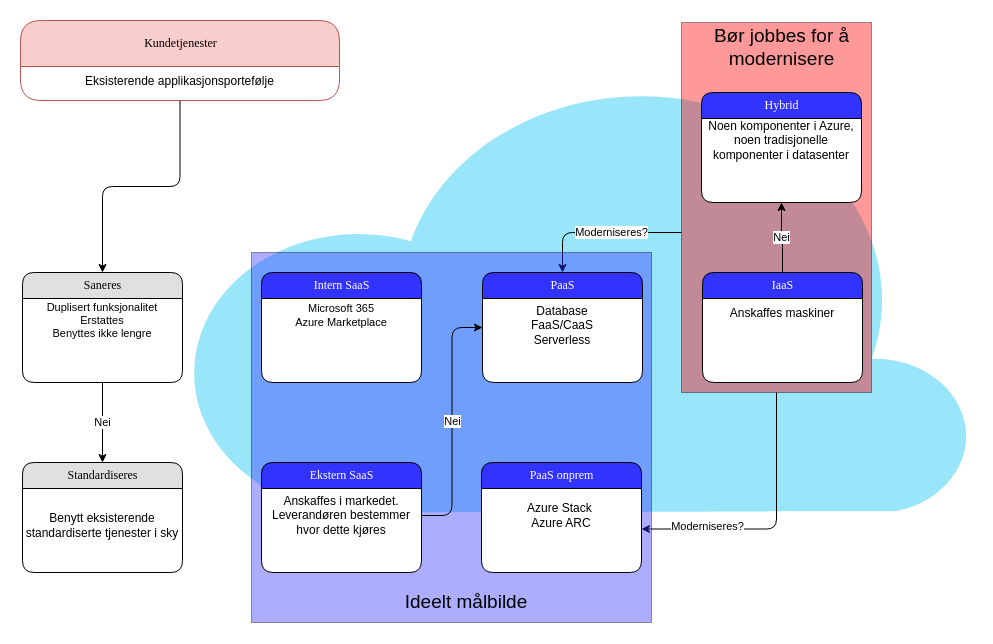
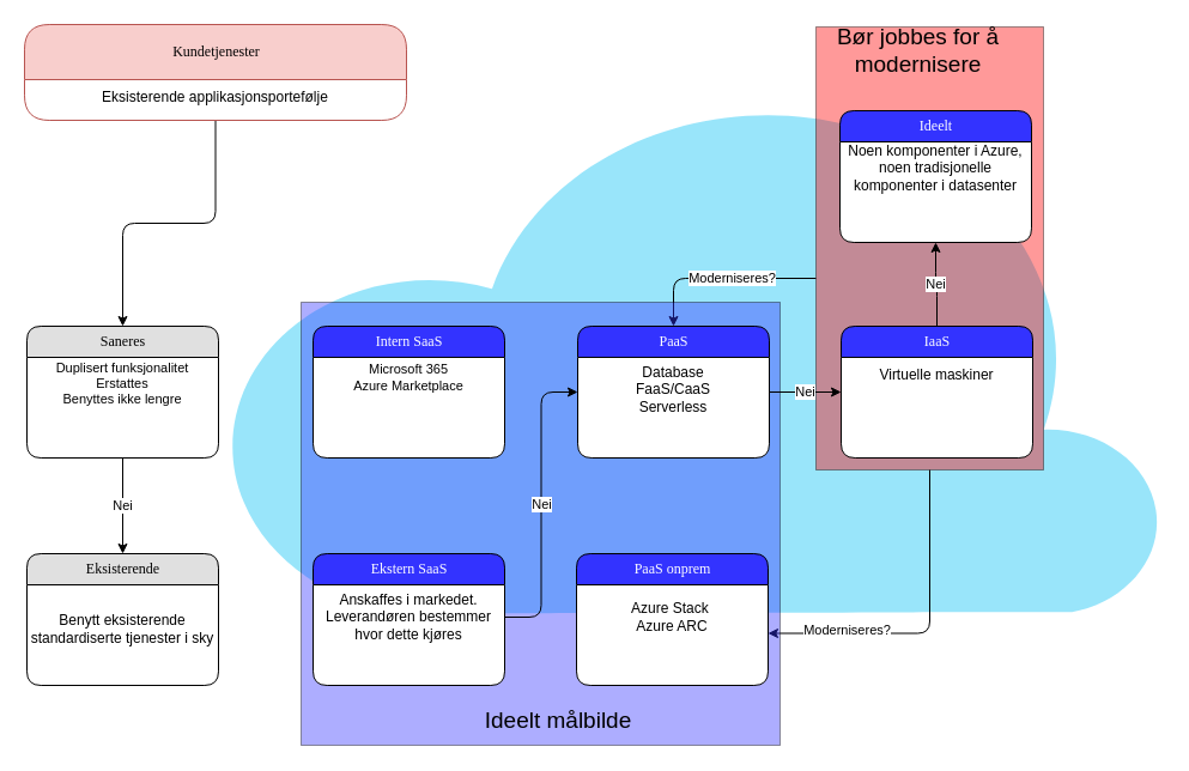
  <mxCell id="0" />
  <mxCell id="1" parent="0" />
  <mxCell id="2" value="" style="verticalLabelPosition=bottom;html=1;verticalAlign=top;align=center;strokeColor=none;fillColor=#00BEF2;shape=mxgraph.azure.cloud;gradientColor=none;opacity=40;" vertex="1" parent="1"><mxGeometry x="182" y="72" width="789" height="440" as="geometry" /></mxCell>
  <mxCell id="3" value="&lt;font style=&quot;font-size: 11px;&quot;&gt;Moderniseres?&lt;/font&gt;" style="edgeStyle=orthogonalEdgeStyle;shape=connector;rounded=1;orthogonalLoop=1;jettySize=auto;html=1;entryX=0.5;entryY=0;entryDx=0;entryDy=0;labelBackgroundColor=default;fontFamily=Helvetica;fontSize=11;fontColor=#000000;endArrow=classic;strokeColor=default;" edge="1" parent="1" source="5" target="20"><mxGeometry x="-0.119" relative="1" as="geometry"><Array as="points"><mxPoint x="562" y="232" /></Array><mxPoint as="offset" /></mxGeometry></mxCell>
  <mxCell id="4" value="Moderniseres?" style="edgeStyle=orthogonalEdgeStyle;shape=connector;rounded=1;orthogonalLoop=1;jettySize=auto;html=1;entryX=1;entryY=0.75;entryDx=0;entryDy=0;labelBackgroundColor=default;fontFamily=Helvetica;fontSize=11;fontColor=#000000;endArrow=classic;strokeColor=default;exitX=0.5;exitY=1;exitDx=0;exitDy=0;" edge="1" parent="1" source="5" target="31"><mxGeometry x="0.516" y="-3" relative="1" as="geometry"><mxPoint as="offset" /></mxGeometry></mxCell>
  <mxCell id="5" value="" style="rounded=0;whiteSpace=wrap;html=1;labelBackgroundColor=none;fontFamily=Helvetica;fontSize=19;fontColor=#000000;fillColor=#FF0000;gradientColor=none;opacity=40;" vertex="1" parent="1"><mxGeometry x="681" y="22" width="190" height="370" as="geometry" /></mxCell>
  <mxCell id="6" value="" style="rounded=0;whiteSpace=wrap;html=1;labelBackgroundColor=none;fontFamily=Helvetica;fontSize=11;fontColor=#000000;fillColor=#3333FF;gradientColor=none;opacity=40;" vertex="1" parent="1"><mxGeometry x="251" y="252" width="400" height="370" as="geometry" /></mxCell>
  <mxCell id="7" style="edgeStyle=orthogonalEdgeStyle;shape=connector;rounded=1;orthogonalLoop=1;jettySize=auto;html=1;entryX=0.5;entryY=0;entryDx=0;entryDy=0;labelBackgroundColor=default;fontFamily=Helvetica;fontSize=11;fontColor=#FFFFFF;endArrow=classic;strokeColor=default;" edge="1" parent="1" source="8" target="11"><mxGeometry relative="1" as="geometry" /></mxCell>
  <mxCell id="8" value="Kundetjenester" style="swimlane;html=1;fontStyle=0;childLayout=stackLayout;horizontal=1;startSize=46;fillColor=#f8cecc;horizontalStack=0;resizeParent=1;resizeLast=0;collapsible=1;marginBottom=0;swimlaneFillColor=#ffffff;align=center;rounded=1;shadow=0;comic=0;labelBackgroundColor=none;strokeWidth=1;fontFamily=Verdana;fontSize=12;strokeColor=#b85450;" parent="1" vertex="1"><mxGeometry x="20" y="20" width="319" height="80" as="geometry"><mxRectangle x="129" y="74" width="170" height="46" as="alternateBounds" /></mxGeometry></mxCell>
  <mxCell id="9" value="Eksisterende applikasjonsportefølje" style="text;html=1;strokeColor=none;fillColor=none;align=center;verticalAlign=middle;whiteSpace=wrap;rounded=0;" vertex="1" parent="8"><mxGeometry y="46" width="319" height="30" as="geometry" /></mxCell>
  <mxCell id="10" value="Nei" style="edgeStyle=orthogonalEdgeStyle;shape=connector;rounded=1;orthogonalLoop=1;jettySize=auto;html=1;entryX=0.5;entryY=0;entryDx=0;entryDy=0;labelBackgroundColor=default;fontFamily=Helvetica;fontSize=11;fontColor=default;endArrow=classic;strokeColor=default;" edge="1" parent="1" source="11" target="13"><mxGeometry relative="1" as="geometry" /></mxCell>
  <mxCell id="11" value="Saneres" style="swimlane;html=1;fontStyle=0;childLayout=stackLayout;horizontal=1;startSize=26;fillColor=#e0e0e0;horizontalStack=0;resizeParent=1;resizeLast=0;collapsible=1;marginBottom=0;swimlaneFillColor=#ffffff;align=center;rounded=1;shadow=0;comic=0;labelBackgroundColor=none;strokeWidth=1;fontFamily=Verdana;fontSize=12" parent="1" vertex="1"><mxGeometry x="22" y="272" width="160" height="110" as="geometry" /></mxCell>
  <mxCell id="12" value="Duplisert funksjonalitet&lt;br&gt;Erstattes&lt;br&gt;Benyttes ikke lengre" style="text;html=1;strokeColor=none;fillColor=none;align=center;verticalAlign=middle;whiteSpace=wrap;rounded=0;fontFamily=Helvetica;fontSize=11;fontColor=default;opacity=40;" vertex="1" parent="11"><mxGeometry y="26" width="160" height="44" as="geometry" /></mxCell>
- <mxCell id="13" value="Standardiseres" style="swimlane;html=1;fontStyle=0;childLayout=stackLayout;horizontal=1;startSize=26;fillColor=#e0e0e0;horizontalStack=0;resizeParent=1;resizeLast=0;collapsible=1;marginBottom=0;swimlaneFillColor=#ffffff;align=center;rounded=1;shadow=0;comic=0;labelBackgroundColor=none;strokeWidth=1;fontFamily=Verdana;fontSize=12" parent="1" vertex="1"><mxGeometry x="22" y="462" width="160" height="110" as="geometry" /></mxCell>
+ <mxCell id="13" value="Eksisterende" style="swimlane;html=1;fontStyle=0;childLayout=stackLayout;horizontal=1;startSize=26;fillColor=#e0e0e0;horizontalStack=0;resizeParent=1;resizeLast=0;collapsible=1;marginBottom=0;swimlaneFillColor=#ffffff;align=center;rounded=1;shadow=0;comic=0;labelBackgroundColor=none;strokeWidth=1;fontFamily=Verdana;fontSize=12" parent="1" vertex="1"><mxGeometry x="22" y="462" width="160" height="110" as="geometry" /></mxCell>
  <mxCell id="14" value="Benytt eksisterende standardiserte tjenester i sky" style="text;html=1;strokeColor=none;fillColor=none;align=center;verticalAlign=middle;whiteSpace=wrap;rounded=0;" vertex="1" parent="13"><mxGeometry y="26" width="160" height="74" as="geometry" /></mxCell>
  <mxCell id="15" value="Intern SaaS" style="swimlane;html=1;fontStyle=0;childLayout=stackLayout;horizontal=1;startSize=26;fillColor=#3333FF;horizontalStack=0;resizeParent=1;resizeLast=0;collapsible=1;marginBottom=0;swimlaneFillColor=#ffffff;align=center;rounded=1;shadow=0;comic=0;labelBackgroundColor=none;strokeWidth=1;fontFamily=Verdana;fontSize=12;fontColor=#FFFFFF;" parent="1" vertex="1"><mxGeometry x="261" y="272" width="160" height="110" as="geometry" /></mxCell>
  <mxCell id="16" value="Microsoft 365&lt;br&gt;Azure Marketplace" style="text;html=1;strokeColor=none;fillColor=none;align=center;verticalAlign=middle;whiteSpace=wrap;rounded=0;fontFamily=Helvetica;fontSize=11;fontColor=default;opacity=40;" vertex="1" parent="15"><mxGeometry y="26" width="160" height="34" as="geometry" /></mxCell>
  <mxCell id="17" value="Ekstern SaaS" style="swimlane;html=1;fontStyle=0;childLayout=stackLayout;horizontal=1;startSize=26;fillColor=#3333FF;horizontalStack=0;resizeParent=1;resizeLast=0;collapsible=1;marginBottom=0;swimlaneFillColor=#ffffff;align=center;rounded=1;shadow=0;comic=0;labelBackgroundColor=none;strokeWidth=1;fontFamily=Verdana;fontSize=12;fontColor=#FFFFFF;" vertex="1" parent="1"><mxGeometry x="261" y="462" width="160" height="110" as="geometry" /></mxCell>
  <mxCell id="18" value="Anskaffes i markedet. Leverandøren bestemmer hvor dette kjøres" style="text;html=1;strokeColor=none;fillColor=none;align=center;verticalAlign=middle;whiteSpace=wrap;rounded=0;" vertex="1" parent="17"><mxGeometry y="26" width="160" height="54" as="geometry" /></mxCell>
+ <mxCell id="19" value="Nei" style="edgeStyle=orthogonalEdgeStyle;rounded=0;orthogonalLoop=1;jettySize=auto;html=1;entryX=0;entryY=0.5;entryDx=0;entryDy=0;" edge="1" parent="1" source="20" target="23"><mxGeometry relative="1" as="geometry" /></mxCell>
  <mxCell id="20" value="PaaS" style="swimlane;html=1;fontStyle=0;childLayout=stackLayout;horizontal=1;startSize=26;fillColor=#3333FF;horizontalStack=0;resizeParent=1;resizeLast=0;collapsible=1;marginBottom=0;swimlaneFillColor=#ffffff;align=center;rounded=1;shadow=0;comic=0;labelBackgroundColor=none;strokeWidth=1;fontFamily=Verdana;fontSize=12;fontColor=#FFFFFF;" vertex="1" parent="1"><mxGeometry x="482" y="272" width="160" height="110" as="geometry" /></mxCell>
  <mxCell id="21" value="Database&lt;br&gt;FaaS/CaaS&lt;br&gt;Serverless" style="text;html=1;strokeColor=none;fillColor=none;align=center;verticalAlign=middle;whiteSpace=wrap;rounded=0;" vertex="1" parent="20"><mxGeometry y="26" width="160" height="54" as="geometry" /></mxCell>
  <mxCell id="22" value="Nei" style="edgeStyle=orthogonalEdgeStyle;shape=connector;rounded=1;orthogonalLoop=1;jettySize=auto;html=1;entryX=0.5;entryY=1;entryDx=0;entryDy=0;labelBackgroundColor=default;fontFamily=Helvetica;fontSize=11;fontColor=default;endArrow=classic;strokeColor=default;" edge="1" parent="1" source="23" target="26"><mxGeometry relative="1" as="geometry" /></mxCell>
  <mxCell id="23" value="IaaS" style="swimlane;html=1;fontStyle=0;childLayout=stackLayout;horizontal=1;startSize=26;fillColor=#3333FF;horizontalStack=0;resizeParent=1;resizeLast=0;collapsible=1;marginBottom=0;swimlaneFillColor=#ffffff;align=center;rounded=1;shadow=0;comic=0;labelBackgroundColor=none;strokeWidth=1;fontFamily=Verdana;fontSize=12;fontColor=#FFFFFF;" vertex="1" parent="1"><mxGeometry x="702" y="272" width="160" height="110" as="geometry" /></mxCell>
- <mxCell id="24" value="Anskaffes maskiner" style="text;html=1;strokeColor=none;fillColor=none;align=center;verticalAlign=middle;whiteSpace=wrap;rounded=0;" vertex="1" parent="23"><mxGeometry y="26" width="160" height="30" as="geometry" /></mxCell>
+ <mxCell id="24" value="Virtuelle maskiner" style="text;html=1;strokeColor=none;fillColor=none;align=center;verticalAlign=middle;whiteSpace=wrap;rounded=0;" vertex="1" parent="23"><mxGeometry y="26" width="160" height="30" as="geometry" /></mxCell>
  <mxCell id="25" value="Nei" style="edgeStyle=orthogonalEdgeStyle;orthogonalLoop=1;jettySize=auto;html=1;entryX=0;entryY=0.5;entryDx=0;entryDy=0;rounded=1;" edge="1" parent="1" source="18" target="20"><mxGeometry relative="1" as="geometry" /></mxCell>
- <mxCell id="26" value="Hybrid" style="swimlane;html=1;fontStyle=0;childLayout=stackLayout;horizontal=1;startSize=26;fillColor=#3333FF;horizontalStack=0;resizeParent=1;resizeLast=0;collapsible=1;marginBottom=0;swimlaneFillColor=#ffffff;align=center;rounded=1;shadow=0;comic=0;labelBackgroundColor=none;strokeWidth=1;fontFamily=Verdana;fontSize=12;fontColor=#FFFFFF;" vertex="1" parent="1"><mxGeometry x="701" y="92" width="160" height="110" as="geometry" /></mxCell>
+ <mxCell id="26" value="Ideelt" style="swimlane;html=1;fontStyle=0;childLayout=stackLayout;horizontal=1;startSize=26;fillColor=#3333FF;horizontalStack=0;resizeParent=1;resizeLast=0;collapsible=1;marginBottom=0;swimlaneFillColor=#ffffff;align=center;rounded=1;shadow=0;comic=0;labelBackgroundColor=none;strokeWidth=1;fontFamily=Verdana;fontSize=12;fontColor=#FFFFFF;" vertex="1" parent="1"><mxGeometry x="701" y="92" width="160" height="110" as="geometry" /></mxCell>
  <mxCell id="27" value="Noen komponenter i Azure, noen tradisjonelle komponenter i datasenter" style="text;html=1;strokeColor=none;fillColor=none;align=center;verticalAlign=middle;whiteSpace=wrap;rounded=0;" vertex="1" parent="26"><mxGeometry y="26" width="160" height="44" as="geometry" /></mxCell>
  <mxCell id="28" value="Ideelt målbilde" style="text;html=1;strokeColor=none;fillColor=none;align=center;verticalAlign=middle;whiteSpace=wrap;rounded=0;labelBackgroundColor=none;fontFamily=Helvetica;fontSize=19;fontColor=#000000;opacity=40;" vertex="1" parent="1"><mxGeometry x="391" y="587" width="150" height="30" as="geometry" /></mxCell>
- <mxCell id="29" value="Bør jobbes for å modernisere" style="text;html=1;strokeColor=none;fillColor=none;align=center;verticalAlign=middle;whiteSpace=wrap;rounded=0;labelBackgroundColor=none;fontFamily=Helvetica;fontSize=19;fontColor=#000000;opacity=40;" vertex="1" parent="1"><mxGeometry x="702" y="32" width="159" height="30" as="geometry" /></mxCell>
+ <mxCell id="29" value="Bør jobbes for å modernisere" style="text;html=1;strokeColor=none;fillColor=none;align=center;verticalAlign=middle;whiteSpace=wrap;rounded=0;labelBackgroundColor=none;fontFamily=Helvetica;fontSize=19;fontColor=#000000;opacity=40;" vertex="1" parent="1"><mxGeometry x="687" y="27" width="159" height="30" as="geometry" /></mxCell>
  <mxCell id="30" value="PaaS onprem" style="swimlane;html=1;fontStyle=0;childLayout=stackLayout;horizontal=1;startSize=26;fillColor=#3333FF;horizontalStack=0;resizeParent=1;resizeLast=0;collapsible=1;marginBottom=0;swimlaneFillColor=#ffffff;align=center;rounded=1;shadow=0;comic=0;labelBackgroundColor=none;strokeWidth=1;fontFamily=Verdana;fontSize=12;fontColor=#FFFFFF;" vertex="1" parent="1"><mxGeometry x="481" y="462" width="160" height="110" as="geometry" /></mxCell>
  <mxCell id="31" value="Azure Stack&amp;nbsp;&lt;br&gt;Azure ARC" style="text;html=1;strokeColor=none;fillColor=none;align=center;verticalAlign=middle;whiteSpace=wrap;rounded=0;" vertex="1" parent="30"><mxGeometry y="26" width="160" height="54" as="geometry" /></mxCell>
